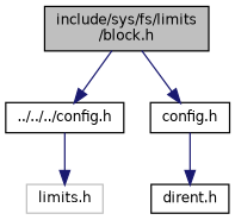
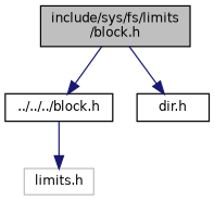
  digraph {
    node [color=black fillcolor=white fontname=Helvetica fontsize=10 shape=record style=filled]
    edge [color=midnightblue fontname=Helvetica fontsize=10 labelfontname=Helvetica labelfontsize=10 style=solid]
    n1 [fillcolor=grey75 fontcolor=black height=0.2 label="include/sys/fs/limits\l/block.h" width=0.4]
-   n2 [height=0.2 label="../../../config.h" width=0.4]
-   n3 [height=0.2 label="config.h" width=0.4]
+   n2 [height=0.2 label="../../../block.h" width=0.4]
+   n3 [height=0.2 label="dir.h" width=0.4]
    n4 [color=grey75 height=0.2 label="limits.h" width=0.4]
-   n5 [height=0.2 label="dirent.h" width=0.4]
    n1 -> n2
    n1 -> n3
    n2 -> n4
-   n3 -> n5
  }
